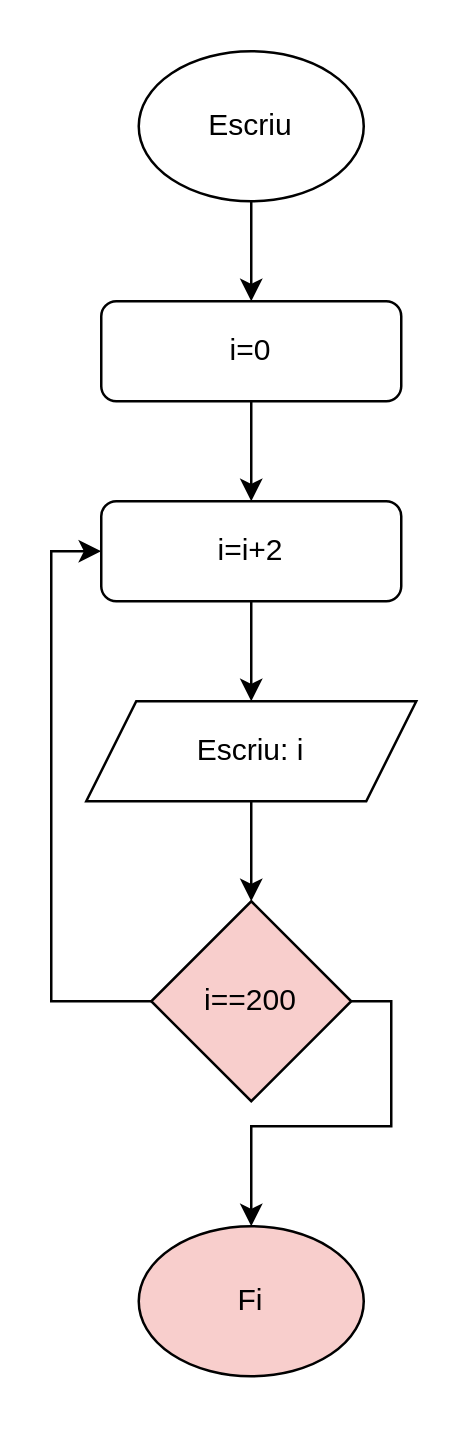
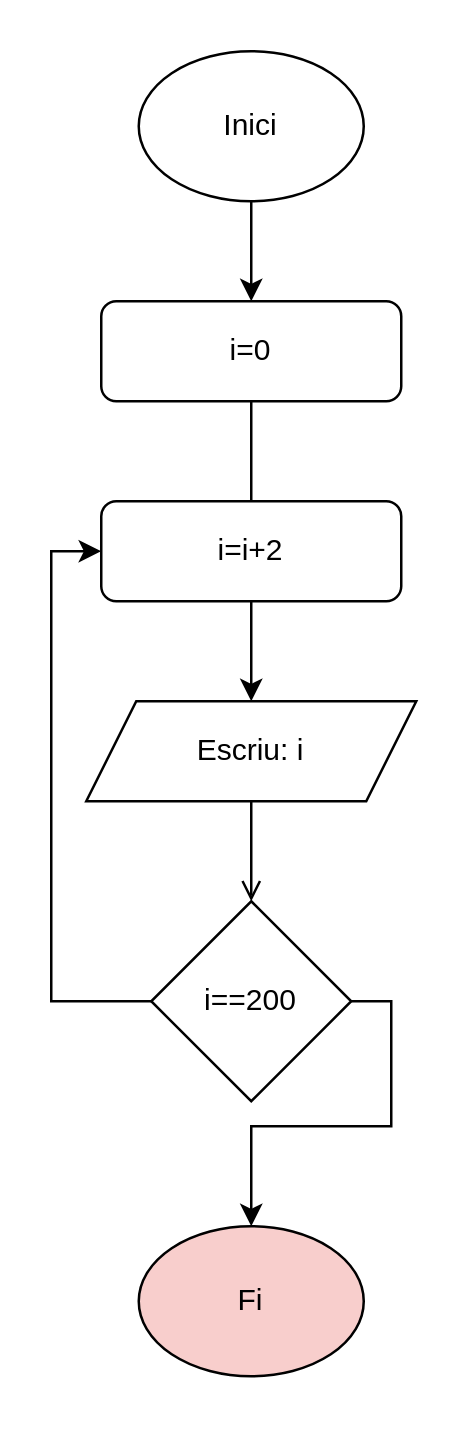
  <mxCell id="0" />
  <mxCell id="1" parent="0" />
  <mxCell id="2" style="edgeStyle=orthogonalEdgeStyle;rounded=0;orthogonalLoop=1;jettySize=auto;html=1;" edge="1" parent="1" source="3" target="5"><mxGeometry relative="1" as="geometry" /></mxCell>
- <mxCell id="3" value="Escriu" style="ellipse;whiteSpace=wrap;html=1;" vertex="1" parent="1"><mxGeometry x="55" y="20" width="90" height="60" as="geometry" /></mxCell>
- <mxCell id="4" style="edgeStyle=orthogonalEdgeStyle;rounded=0;orthogonalLoop=1;jettySize=auto;html=1;" edge="1" parent="1" source="5" target="7"><mxGeometry relative="1" as="geometry" /></mxCell>
+ <mxCell id="3" value="Inici" style="ellipse;whiteSpace=wrap;html=1;" vertex="1" parent="1"><mxGeometry x="55" y="20" width="90" height="60" as="geometry" /></mxCell>
+ <mxCell id="4" style="edgeStyle=orthogonalEdgeStyle;rounded=0;orthogonalLoop=1;jettySize=auto;html=1;endArrow=none;" edge="1" parent="1" source="5" target="7"><mxGeometry relative="1" as="geometry" /></mxCell>
  <mxCell id="5" value="i=0" style="whiteSpace=wrap;html=1;rounded=1;" vertex="1" parent="1"><mxGeometry x="40" y="120" width="120" height="40" as="geometry" /></mxCell>
  <mxCell id="6" style="edgeStyle=orthogonalEdgeStyle;rounded=0;orthogonalLoop=1;jettySize=auto;html=1;" edge="1" parent="1" source="7" target="9"><mxGeometry relative="1" as="geometry" /></mxCell>
  <mxCell id="7" value="i=i+2" style="whiteSpace=wrap;html=1;rounded=1;" vertex="1" parent="1"><mxGeometry x="40" y="200" width="120" height="40" as="geometry" /></mxCell>
- <mxCell id="8" style="edgeStyle=orthogonalEdgeStyle;rounded=0;orthogonalLoop=1;jettySize=auto;html=1;" edge="1" parent="1" source="9" target="12"><mxGeometry relative="1" as="geometry" /></mxCell>
+ <mxCell id="8" style="edgeStyle=orthogonalEdgeStyle;rounded=0;orthogonalLoop=1;jettySize=auto;html=1;endArrow=open;" edge="1" parent="1" source="9" target="12"><mxGeometry relative="1" as="geometry" /></mxCell>
  <mxCell id="9" value="Escriu: i" style="shape=parallelogram;perimeter=parallelogramPerimeter;whiteSpace=wrap;html=1;fixedSize=1;" vertex="1" parent="1"><mxGeometry x="34" y="280" width="132" height="40" as="geometry" /></mxCell>
  <mxCell id="10" style="edgeStyle=orthogonalEdgeStyle;rounded=0;orthogonalLoop=1;jettySize=auto;html=1;entryX=0;entryY=0.5;entryDx=0;entryDy=0;exitX=0;exitY=0.5;exitDx=0;exitDy=0;" edge="1" parent="1" source="12" target="7"><mxGeometry relative="1" as="geometry"><Array as="points"><mxPoint x="20" y="400" /><mxPoint x="20" y="220" /></Array></mxGeometry></mxCell>
  <mxCell id="11" style="edgeStyle=orthogonalEdgeStyle;rounded=0;orthogonalLoop=1;jettySize=auto;html=1;exitX=1;exitY=0.5;exitDx=0;exitDy=0;entryX=0.5;entryY=0;entryDx=0;entryDy=0;" edge="1" parent="1" source="12" target="13"><mxGeometry relative="1" as="geometry"><mxPoint x="186" y="460" as="targetPoint" /><Array as="points"><mxPoint x="156" y="400" /><mxPoint x="156" y="450" /><mxPoint x="100" y="450" /></Array></mxGeometry></mxCell>
- <mxCell id="12" value="i==200" style="rhombus;whiteSpace=wrap;html=1;fillColor=#f8cecc;" vertex="1" parent="1"><mxGeometry x="60" y="360" width="80" height="80" as="geometry" /></mxCell>
+ <mxCell id="12" value="i==200" style="rhombus;whiteSpace=wrap;html=1;" vertex="1" parent="1"><mxGeometry x="60" y="360" width="80" height="80" as="geometry" /></mxCell>
  <mxCell id="13" value="Fi" style="ellipse;whiteSpace=wrap;html=1;fillColor=#f8cecc;" vertex="1" parent="1"><mxGeometry x="55" y="490" width="90" height="60" as="geometry" /></mxCell>
